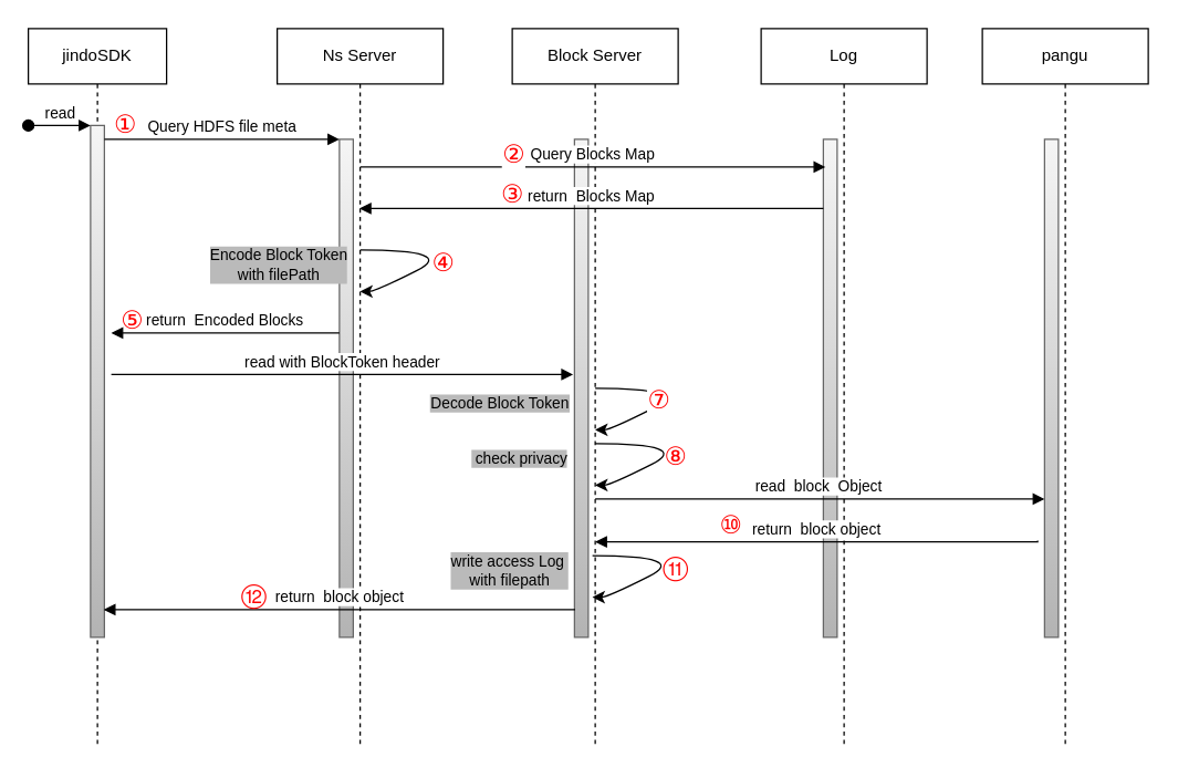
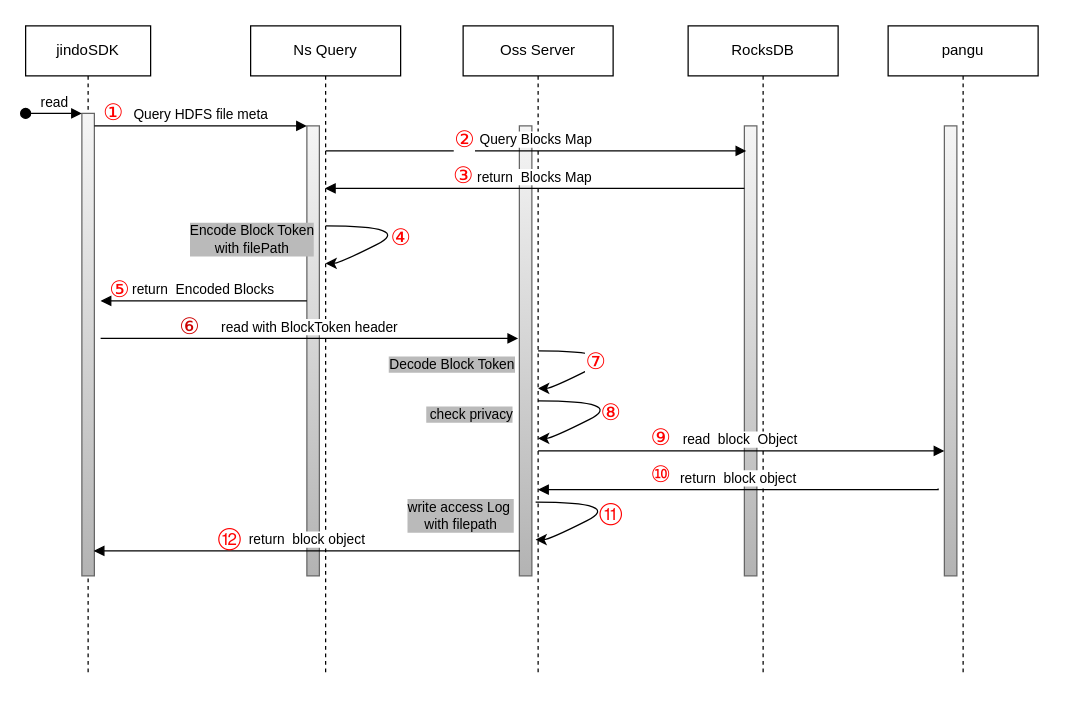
  <mxCell id="0" />
  <mxCell id="1" parent="0" />
  <mxCell id="2" value="jindoSDK" style="shape=umlLifeline;perimeter=lifelinePerimeter;whiteSpace=wrap;html=1;container=0;dropTarget=0;collapsible=0;recursiveResize=0;outlineConnect=0;portConstraint=eastwest;newEdgeStyle={&quot;edgeStyle&quot;:&quot;elbowEdgeStyle&quot;,&quot;elbow&quot;:&quot;vertical&quot;,&quot;curved&quot;:0,&quot;rounded&quot;:0};" parent="1" vertex="1"><mxGeometry x="20" y="20" width="100" height="520" as="geometry" /></mxCell>
  <mxCell id="3" value="" style="html=1;points=[];perimeter=orthogonalPerimeter;outlineConnect=0;targetShapes=umlLifeline;portConstraint=eastwest;newEdgeStyle={&quot;edgeStyle&quot;:&quot;elbowEdgeStyle&quot;,&quot;elbow&quot;:&quot;vertical&quot;,&quot;curved&quot;:0,&quot;rounded&quot;:0};fillColor=#f5f5f5;gradientColor=#b3b3b3;strokeColor=#666666;" parent="2" vertex="1"><mxGeometry x="45" y="70" width="10" height="370" as="geometry" /></mxCell>
  <mxCell id="4" value="read" style="html=1;verticalAlign=bottom;startArrow=oval;endArrow=block;startSize=8;edgeStyle=elbowEdgeStyle;elbow=vertical;curved=0;rounded=0;" parent="2" target="3" edge="1"><mxGeometry relative="1" as="geometry"><mxPoint y="70" as="sourcePoint" /></mxGeometry></mxCell>
- <mxCell id="5" value="Ns Server" style="shape=umlLifeline;perimeter=lifelinePerimeter;whiteSpace=wrap;html=1;container=0;dropTarget=0;collapsible=0;recursiveResize=0;outlineConnect=0;portConstraint=eastwest;newEdgeStyle={&quot;edgeStyle&quot;:&quot;elbowEdgeStyle&quot;,&quot;elbow&quot;:&quot;vertical&quot;,&quot;curved&quot;:0,&quot;rounded&quot;:0};" parent="1" vertex="1"><mxGeometry x="200" y="20" width="120" height="520" as="geometry" /></mxCell>
+ <mxCell id="5" value="Ns Query" style="shape=umlLifeline;perimeter=lifelinePerimeter;whiteSpace=wrap;html=1;container=0;dropTarget=0;collapsible=0;recursiveResize=0;outlineConnect=0;portConstraint=eastwest;newEdgeStyle={&quot;edgeStyle&quot;:&quot;elbowEdgeStyle&quot;,&quot;elbow&quot;:&quot;vertical&quot;,&quot;curved&quot;:0,&quot;rounded&quot;:0};" parent="1" vertex="1"><mxGeometry x="200" y="20" width="120" height="520" as="geometry" /></mxCell>
  <mxCell id="6" value="" style="html=1;points=[];perimeter=orthogonalPerimeter;outlineConnect=0;targetShapes=umlLifeline;portConstraint=eastwest;newEdgeStyle={&quot;edgeStyle&quot;:&quot;elbowEdgeStyle&quot;,&quot;elbow&quot;:&quot;vertical&quot;,&quot;curved&quot;:0,&quot;rounded&quot;:0};fillColor=#f5f5f5;gradientColor=#b3b3b3;strokeColor=#666666;" parent="5" vertex="1"><mxGeometry x="45" y="80" width="10" height="360" as="geometry" /></mxCell>
  <mxCell id="7" value="Query HDFS file meta" style="html=1;verticalAlign=bottom;endArrow=block;edgeStyle=elbowEdgeStyle;elbow=horizontal;curved=0;rounded=0;" parent="1" source="3" target="6" edge="1"><mxGeometry relative="1" as="geometry"><mxPoint x="175" y="110" as="sourcePoint" /><Array as="points"><mxPoint x="160" y="100" /></Array></mxGeometry></mxCell>
- <mxCell id="8" value="Block Server" style="shape=umlLifeline;perimeter=lifelinePerimeter;whiteSpace=wrap;html=1;container=0;dropTarget=0;collapsible=0;recursiveResize=0;outlineConnect=0;portConstraint=eastwest;newEdgeStyle={&quot;edgeStyle&quot;:&quot;elbowEdgeStyle&quot;,&quot;elbow&quot;:&quot;vertical&quot;,&quot;curved&quot;:0,&quot;rounded&quot;:0};" vertex="1" parent="1"><mxGeometry x="370" y="20" width="120" height="520" as="geometry" /></mxCell>
+ <mxCell id="8" value="Oss Server" style="shape=umlLifeline;perimeter=lifelinePerimeter;whiteSpace=wrap;html=1;container=0;dropTarget=0;collapsible=0;recursiveResize=0;outlineConnect=0;portConstraint=eastwest;newEdgeStyle={&quot;edgeStyle&quot;:&quot;elbowEdgeStyle&quot;,&quot;elbow&quot;:&quot;vertical&quot;,&quot;curved&quot;:0,&quot;rounded&quot;:0};" vertex="1" parent="1"><mxGeometry x="370" y="20" width="120" height="520" as="geometry" /></mxCell>
  <mxCell id="9" value="" style="html=1;points=[];perimeter=orthogonalPerimeter;outlineConnect=0;targetShapes=umlLifeline;portConstraint=eastwest;newEdgeStyle={&quot;edgeStyle&quot;:&quot;elbowEdgeStyle&quot;,&quot;elbow&quot;:&quot;vertical&quot;,&quot;curved&quot;:0,&quot;rounded&quot;:0};fillColor=#f5f5f5;gradientColor=#b3b3b3;strokeColor=#666666;" vertex="1" parent="8"><mxGeometry x="45" y="80" width="10" height="360" as="geometry" /></mxCell>
- <mxCell id="10" value="Log" style="shape=umlLifeline;perimeter=lifelinePerimeter;whiteSpace=wrap;html=1;container=0;dropTarget=0;collapsible=0;recursiveResize=0;outlineConnect=0;portConstraint=eastwest;newEdgeStyle={&quot;edgeStyle&quot;:&quot;elbowEdgeStyle&quot;,&quot;elbow&quot;:&quot;vertical&quot;,&quot;curved&quot;:0,&quot;rounded&quot;:0};" vertex="1" parent="1"><mxGeometry x="550" y="20" width="120" height="520" as="geometry" /></mxCell>
+ <mxCell id="10" value="RocksDB" style="shape=umlLifeline;perimeter=lifelinePerimeter;whiteSpace=wrap;html=1;container=0;dropTarget=0;collapsible=0;recursiveResize=0;outlineConnect=0;portConstraint=eastwest;newEdgeStyle={&quot;edgeStyle&quot;:&quot;elbowEdgeStyle&quot;,&quot;elbow&quot;:&quot;vertical&quot;,&quot;curved&quot;:0,&quot;rounded&quot;:0};" vertex="1" parent="1"><mxGeometry x="550" y="20" width="120" height="520" as="geometry" /></mxCell>
  <mxCell id="11" value="" style="html=1;points=[];perimeter=orthogonalPerimeter;outlineConnect=0;targetShapes=umlLifeline;portConstraint=eastwest;newEdgeStyle={&quot;edgeStyle&quot;:&quot;elbowEdgeStyle&quot;,&quot;elbow&quot;:&quot;vertical&quot;,&quot;curved&quot;:0,&quot;rounded&quot;:0};fillColor=#f5f5f5;gradientColor=#b3b3b3;strokeColor=#666666;" vertex="1" parent="10"><mxGeometry x="45" y="80" width="10" height="360" as="geometry" /></mxCell>
  <mxCell id="12" value="Query Blocks Map" style="html=1;verticalAlign=bottom;endArrow=block;edgeStyle=elbowEdgeStyle;elbow=vertical;curved=0;rounded=0;" edge="1" parent="1"><mxGeometry relative="1" as="geometry"><mxPoint x="260" y="120" as="sourcePoint" /><Array as="points"><mxPoint x="332" y="120" /></Array><mxPoint x="596.5" y="120" as="targetPoint" /></mxGeometry></mxCell>
  <mxCell id="13" value="&lt;font style=&quot;font-size: 18px;&quot;&gt;②&lt;/font&gt;" style="edgeLabel;html=1;align=center;verticalAlign=middle;resizable=0;points=[];fontColor=#FF0000;fontSize=16;" vertex="1" connectable="0" parent="12"><mxGeometry x="-0.412" y="2" relative="1" as="geometry"><mxPoint x="11" y="-8" as="offset" /></mxGeometry></mxCell>
  <mxCell id="14" value="pangu" style="shape=umlLifeline;perimeter=lifelinePerimeter;whiteSpace=wrap;html=1;container=0;dropTarget=0;collapsible=0;recursiveResize=0;outlineConnect=0;portConstraint=eastwest;newEdgeStyle={&quot;edgeStyle&quot;:&quot;elbowEdgeStyle&quot;,&quot;elbow&quot;:&quot;vertical&quot;,&quot;curved&quot;:0,&quot;rounded&quot;:0};" vertex="1" parent="1"><mxGeometry x="710" y="20" width="120" height="520" as="geometry" /></mxCell>
  <mxCell id="15" value="" style="html=1;points=[];perimeter=orthogonalPerimeter;outlineConnect=0;targetShapes=umlLifeline;portConstraint=eastwest;newEdgeStyle={&quot;edgeStyle&quot;:&quot;elbowEdgeStyle&quot;,&quot;elbow&quot;:&quot;vertical&quot;,&quot;curved&quot;:0,&quot;rounded&quot;:0};fillColor=#f5f5f5;gradientColor=#b3b3b3;strokeColor=#666666;" vertex="1" parent="14"><mxGeometry x="45" y="80" width="10" height="360" as="geometry" /></mxCell>
  <mxCell id="16" value="return&amp;nbsp; Blocks Map" style="html=1;verticalAlign=bottom;endArrow=block;edgeStyle=elbowEdgeStyle;elbow=vertical;curved=0;rounded=0;" edge="1" parent="1" target="5"><mxGeometry relative="1" as="geometry"><mxPoint x="595" y="150" as="sourcePoint" /><Array as="points"><mxPoint x="520" y="150" /></Array><mxPoint x="430" y="150" as="targetPoint" /></mxGeometry></mxCell>
  <mxCell id="17" value="return&amp;nbsp; block object" style="html=1;verticalAlign=bottom;endArrow=block;edgeStyle=elbowEdgeStyle;elbow=vertical;curved=0;rounded=0;" edge="1" parent="1"><mxGeometry relative="1" as="geometry"><mxPoint x="415.5" y="440" as="sourcePoint" /><Array as="points"><mxPoint x="335.5" y="440" /><mxPoint x="325.5" y="280" /></Array><mxPoint x="74.5" y="440" as="targetPoint" /></mxGeometry></mxCell>
  <mxCell id="18" value="" style="curved=1;endArrow=classic;html=1;rounded=0;" edge="1" parent="1"><mxGeometry width="50" height="50" relative="1" as="geometry"><mxPoint x="260" y="180" as="sourcePoint" /><mxPoint x="260" y="210" as="targetPoint" /><Array as="points"><mxPoint x="330.5" y="180" /><mxPoint x="271" y="210" /></Array></mxGeometry></mxCell>
  <mxCell id="19" value="Encode Block Token&lt;div&gt;with filePath&lt;/div&gt;" style="edgeLabel;html=1;align=center;verticalAlign=middle;resizable=0;points=[];labelBackgroundColor=#bababa;" vertex="1" connectable="0" parent="18"><mxGeometry x="-0.453" y="-6" relative="1" as="geometry"><mxPoint x="-101" y="4" as="offset" /></mxGeometry></mxCell>
  <mxCell id="20" value="return&amp;nbsp; Encoded Blocks" style="html=1;verticalAlign=bottom;endArrow=block;edgeStyle=elbowEdgeStyle;elbow=vertical;curved=0;rounded=0;" edge="1" parent="1" source="6"><mxGeometry relative="1" as="geometry"><mxPoint x="240" y="250" as="sourcePoint" /><Array as="points"><mxPoint x="240" y="240" /></Array><mxPoint x="80" y="240" as="targetPoint" /></mxGeometry></mxCell>
  <mxCell id="21" value="read with BlockToken header" style="html=1;verticalAlign=bottom;endArrow=block;edgeStyle=elbowEdgeStyle;elbow=vertical;curved=0;rounded=0;" edge="1" parent="1"><mxGeometry relative="1" as="geometry"><mxPoint x="80" y="270" as="sourcePoint" /><Array as="points"><mxPoint x="169" y="270" /></Array><mxPoint x="414" y="270" as="targetPoint" /></mxGeometry></mxCell>
  <mxCell id="22" value="" style="curved=1;endArrow=classic;html=1;rounded=0;" edge="1" parent="1"><mxGeometry width="50" height="50" relative="1" as="geometry"><mxPoint x="430" y="280" as="sourcePoint" /><mxPoint x="430" y="310" as="targetPoint" /><Array as="points"><mxPoint x="500.5" y="280" /><mxPoint x="441" y="310" /></Array></mxGeometry></mxCell>
  <mxCell id="23" value="Decode Block Token" style="edgeLabel;html=1;align=center;verticalAlign=middle;resizable=0;points=[];labelBackgroundColor=#bababa;" vertex="1" connectable="0" parent="22"><mxGeometry x="-0.453" y="-6" relative="1" as="geometry"><mxPoint x="-111" y="4" as="offset" /></mxGeometry></mxCell>
  <mxCell id="24" value="&lt;font style=&quot;font-size: 18px;&quot; color=&quot;#ff0000&quot;&gt;⑦&lt;/font&gt;" style="edgeLabel;html=1;align=center;verticalAlign=middle;resizable=0;points=[];" vertex="1" connectable="0" parent="22"><mxGeometry x="-0.338" y="-1" relative="1" as="geometry"><mxPoint x="-4" y="7" as="offset" /></mxGeometry></mxCell>
  <mxCell id="25" value="" style="curved=1;endArrow=classic;html=1;rounded=0;" edge="1" parent="1"><mxGeometry width="50" height="50" relative="1" as="geometry"><mxPoint x="430" y="320" as="sourcePoint" /><mxPoint x="430" y="350" as="targetPoint" /><Array as="points"><mxPoint x="500.5" y="320" /><mxPoint x="441" y="350" /></Array></mxGeometry></mxCell>
  <mxCell id="26" value="&amp;nbsp;check privacy" style="edgeLabel;html=1;align=center;verticalAlign=middle;resizable=0;points=[];labelBackgroundColor=#bababa;" vertex="1" connectable="0" parent="25"><mxGeometry x="-0.453" y="-6" relative="1" as="geometry"><mxPoint x="-97" y="4" as="offset" /></mxGeometry></mxCell>
  <mxCell id="27" value="return&amp;nbsp; block object" style="html=1;verticalAlign=bottom;endArrow=block;edgeStyle=elbowEdgeStyle;elbow=vertical;curved=0;rounded=0;" edge="1" parent="1"><mxGeometry relative="1" as="geometry"><mxPoint x="750" y="390" as="sourcePoint" /><Array as="points"><mxPoint x="690" y="391" /></Array><mxPoint x="430" y="391" as="targetPoint" /></mxGeometry></mxCell>
  <mxCell id="28" value="&lt;font style=&quot;font-size: 18px;&quot; color=&quot;#ff0000&quot;&gt;⑩&lt;/font&gt;" style="edgeLabel;html=1;align=center;verticalAlign=middle;resizable=0;points=[];" vertex="1" connectable="0" parent="27"><mxGeometry x="0.439" y="-2" relative="1" as="geometry"><mxPoint x="7" y="-11" as="offset" /></mxGeometry></mxCell>
  <mxCell id="29" value="read&amp;nbsp; block&amp;nbsp; Object&amp;nbsp;" style="html=1;verticalAlign=bottom;endArrow=block;edgeStyle=elbowEdgeStyle;elbow=vertical;curved=0;rounded=0;exitX=0.5;exitY=0.654;exitDx=0;exitDy=0;exitPerimeter=0;" edge="1" parent="1" source="8" target="15"><mxGeometry relative="1" as="geometry"><mxPoint x="440" y="360" as="sourcePoint" /><Array as="points"><mxPoint x="512" y="360" /></Array><mxPoint x="750" y="360" as="targetPoint" /></mxGeometry></mxCell>
  <mxCell id="30" value="" style="curved=1;endArrow=classic;html=1;rounded=0;" edge="1" parent="1"><mxGeometry width="50" height="50" relative="1" as="geometry"><mxPoint x="428" y="401" as="sourcePoint" /><mxPoint x="428" y="431" as="targetPoint" /><Array as="points"><mxPoint x="498.5" y="401" /><mxPoint x="439" y="431" /></Array></mxGeometry></mxCell>
  <mxCell id="31" value="write access Log&amp;nbsp;&lt;div&gt;with filepath&lt;/div&gt;" style="edgeLabel;html=1;align=center;verticalAlign=middle;resizable=0;points=[];labelBackgroundColor=#bababa;" vertex="1" connectable="0" parent="30"><mxGeometry x="-0.453" y="-6" relative="1" as="geometry"><mxPoint x="-102" y="4" as="offset" /></mxGeometry></mxCell>
  <mxCell id="32" value="&lt;font color=&quot;#ff0000&quot;&gt;&lt;span style=&quot;font-size: 18px;&quot;&gt;⑪&lt;/span&gt;&lt;/font&gt;" style="edgeLabel;html=1;align=center;verticalAlign=middle;resizable=0;points=[];" vertex="1" connectable="0" parent="30"><mxGeometry x="0.359" y="3" relative="1" as="geometry"><mxPoint x="15" y="-8" as="offset" /></mxGeometry></mxCell>
  <mxCell id="33" value="&lt;font style=&quot;font-size: 18px;&quot; color=&quot;#ff0000&quot;&gt;①&lt;/font&gt;" style="text;html=1;align=center;verticalAlign=middle;resizable=0;points=[];autosize=1;strokeColor=none;fillColor=none;" vertex="1" parent="1"><mxGeometry x="70" y="70" width="40" height="40" as="geometry" /></mxCell>
  <mxCell id="34" value="&lt;font style=&quot;font-size: 18px;&quot; color=&quot;#ff0000&quot;&gt;③&lt;/font&gt;" style="text;html=1;align=center;verticalAlign=middle;resizable=0;points=[];autosize=1;strokeColor=none;fillColor=none;" vertex="1" parent="1"><mxGeometry x="350" y="120" width="40" height="40" as="geometry" /></mxCell>
  <mxCell id="35" value="&lt;font style=&quot;font-size: 18px;&quot; color=&quot;#ff0000&quot;&gt;④&lt;/font&gt;" style="text;html=1;align=center;verticalAlign=middle;resizable=0;points=[];autosize=1;strokeColor=none;fillColor=none;" vertex="1" parent="1"><mxGeometry x="300" y="170" width="40" height="40" as="geometry" /></mxCell>
  <mxCell id="36" value="&lt;font style=&quot;font-size: 18px;&quot; color=&quot;#ff0000&quot;&gt;⑤&lt;/font&gt;" style="text;html=1;align=center;verticalAlign=middle;resizable=0;points=[];autosize=1;strokeColor=none;fillColor=none;" vertex="1" parent="1"><mxGeometry x="75" y="211" width="40" height="40" as="geometry" /></mxCell>
+ <mxCell id="37" value="&lt;font style=&quot;font-size: 18px;&quot; color=&quot;#cc0000&quot;&gt;⑥&lt;/font&gt;" style="text;html=1;align=center;verticalAlign=middle;resizable=0;points=[];autosize=1;strokeColor=none;fillColor=none;" vertex="1" parent="1"><mxGeometry x="131" y="241" width="40" height="40" as="geometry" /></mxCell>
  <mxCell id="38" value="&lt;font style=&quot;font-size: 18px;&quot; color=&quot;#ff0000&quot;&gt;⑧&lt;/font&gt;" style="text;html=1;align=center;verticalAlign=middle;resizable=0;points=[];autosize=1;strokeColor=none;fillColor=none;" vertex="1" parent="1"><mxGeometry x="468" y="310" width="40" height="40" as="geometry" /></mxCell>
+ <mxCell id="39" value="&lt;font style=&quot;font-size: 18px;&quot; color=&quot;#ff0000&quot;&gt;⑨&lt;/font&gt;" style="text;html=1;align=center;verticalAlign=middle;resizable=0;points=[];autosize=1;strokeColor=none;fillColor=none;" vertex="1" parent="1"><mxGeometry x="508" y="330" width="40" height="40" as="geometry" /></mxCell>
  <mxCell id="40" value="&lt;font color=&quot;#ff0000&quot;&gt;&lt;span style=&quot;font-size: 18px;&quot;&gt;⑫&lt;/span&gt;&lt;/font&gt;" style="text;html=1;align=center;verticalAlign=middle;resizable=0;points=[];autosize=1;strokeColor=none;fillColor=none;" vertex="1" parent="1"><mxGeometry x="163" y="410" width="40" height="40" as="geometry" /></mxCell>
